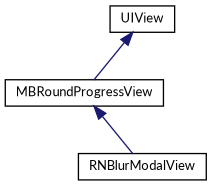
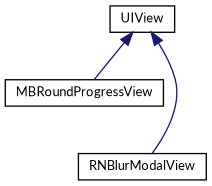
  digraph {
    fontname=Lato
    rankdir=TB
    node [color=black fillcolor=white fontname=Lato fontsize=10 shape=record style=filled]
    edge [color=midnightblue dir=back fontname=Lato fontsize=10 labelfontname=Helvetica labelfontsize=10 style=solid]
    n1 [height=0.2 label=UIView width=0.4]
    n2 [height=0.2 label=MBRoundProgressView width=0.4]
    n3 [height=0.2 label=RNBlurModalView width=0.4]
    n1 -> n2
-   n2 -> n3
+   n1 -> n3
  }
